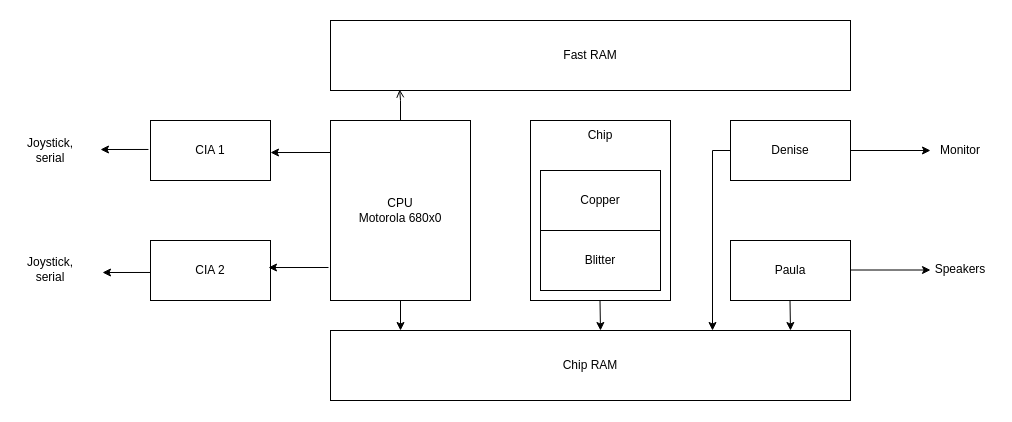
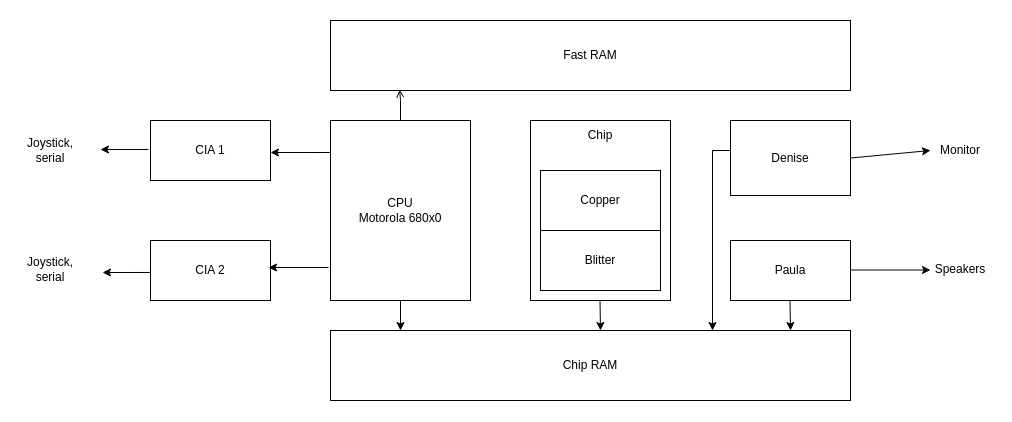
  <mxCell id="0" />
  <mxCell id="1" parent="0" />
  <mxCell id="2" value="" style="rounded=0;whiteSpace=wrap;html=1;" vertex="1" parent="1"><mxGeometry x="530" y="120" width="140" height="180" as="geometry" /></mxCell>
  <mxCell id="3" style="edgeStyle=orthogonalEdgeStyle;rounded=0;orthogonalLoop=1;jettySize=auto;html=1;entryX=0.133;entryY=0.986;entryDx=0;entryDy=0;entryPerimeter=0;endArrow=open;" edge="1" parent="1" source="4" target="5"><mxGeometry relative="1" as="geometry" /></mxCell>
  <mxCell id="4" value="&lt;div&gt;CPU&lt;/div&gt;&lt;div&gt;Motorola 680x0&lt;br&gt;&lt;/div&gt;" style="rounded=0;whiteSpace=wrap;html=1;" vertex="1" parent="1"><mxGeometry x="330" y="120" width="140" height="180" as="geometry" /></mxCell>
  <mxCell id="5" value="Fast RAM" style="rounded=0;whiteSpace=wrap;html=1;" vertex="1" parent="1"><mxGeometry x="330" y="20" width="520" height="70" as="geometry" /></mxCell>
  <mxCell id="6" value="Chip RAM" style="rounded=0;whiteSpace=wrap;html=1;" vertex="1" parent="1"><mxGeometry x="330" y="330" width="520" height="70" as="geometry" /></mxCell>
  <mxCell id="7" value="Copper" style="rounded=0;whiteSpace=wrap;html=1;" vertex="1" parent="1"><mxGeometry x="540" y="170" width="120" height="60" as="geometry" /></mxCell>
  <mxCell id="8" value="Blitter" style="rounded=0;whiteSpace=wrap;html=1;" vertex="1" parent="1"><mxGeometry x="540" y="230" width="120" height="60" as="geometry" /></mxCell>
  <mxCell id="9" value="Chip" style="text;html=1;strokeColor=none;fillColor=none;align=center;verticalAlign=middle;whiteSpace=wrap;rounded=0;" vertex="1" parent="1"><mxGeometry x="570" y="120" width="60" height="30" as="geometry" /></mxCell>
  <mxCell id="10" style="edgeStyle=orthogonalEdgeStyle;rounded=0;orthogonalLoop=1;jettySize=auto;html=1;exitX=0;exitY=0.5;exitDx=0;exitDy=0;" edge="1" parent="1" source="11"><mxGeometry relative="1" as="geometry"><mxPoint x="712" y="330" as="targetPoint" /><Array as="points"><mxPoint x="712" y="150" /></Array></mxGeometry></mxCell>
- <mxCell id="11" value="Denise" style="rounded=0;whiteSpace=wrap;html=1;" vertex="1" parent="1"><mxGeometry x="730" y="120" width="120" height="60" as="geometry" /></mxCell>
+ <mxCell id="11" value="Denise" style="rounded=0;whiteSpace=wrap;html=1;" vertex="1" parent="1"><mxGeometry x="730" y="120" width="120" height="75" as="geometry" /></mxCell>
  <mxCell id="12" value="Paula" style="rounded=0;whiteSpace=wrap;html=1;" vertex="1" parent="1"><mxGeometry x="730" y="240" width="120" height="60" as="geometry" /></mxCell>
  <mxCell id="13" value="" style="endArrow=classic;html=1;rounded=0;exitX=1;exitY=0.5;exitDx=0;exitDy=0;" edge="1" parent="1" source="11"><mxGeometry width="50" height="50" relative="1" as="geometry"><mxPoint x="910" y="160" as="sourcePoint" /><mxPoint x="930" y="150" as="targetPoint" /></mxGeometry></mxCell>
  <mxCell id="14" value="" style="endArrow=classic;html=1;rounded=0;exitX=1;exitY=0.5;exitDx=0;exitDy=0;" edge="1" parent="1"><mxGeometry width="50" height="50" relative="1" as="geometry"><mxPoint x="850" y="269.5" as="sourcePoint" /><mxPoint x="930" y="269.5" as="targetPoint" /></mxGeometry></mxCell>
  <mxCell id="15" value="Monitor" style="text;html=1;strokeColor=none;fillColor=none;align=center;verticalAlign=middle;whiteSpace=wrap;rounded=0;" vertex="1" parent="1"><mxGeometry x="930" y="135" width="60" height="30" as="geometry" /></mxCell>
  <mxCell id="16" value="Speakers" style="text;html=1;strokeColor=none;fillColor=none;align=center;verticalAlign=middle;whiteSpace=wrap;rounded=0;" vertex="1" parent="1"><mxGeometry x="930" y="254" width="60" height="30" as="geometry" /></mxCell>
  <mxCell id="17" value="" style="endArrow=classic;html=1;rounded=0;" edge="1" parent="1"><mxGeometry width="50" height="50" relative="1" as="geometry"><mxPoint x="599.5" y="300" as="sourcePoint" /><mxPoint x="600" y="330" as="targetPoint" /></mxGeometry></mxCell>
  <mxCell id="18" value="" style="endArrow=classic;html=1;rounded=0;" edge="1" parent="1"><mxGeometry width="50" height="50" relative="1" as="geometry"><mxPoint x="789.5" y="300" as="sourcePoint" /><mxPoint x="790" y="330" as="targetPoint" /></mxGeometry></mxCell>
  <mxCell id="19" value="CIA 1" style="rounded=0;whiteSpace=wrap;html=1;" vertex="1" parent="1"><mxGeometry x="150" y="120" width="120" height="60" as="geometry" /></mxCell>
  <mxCell id="20" value="CIA 2" style="rounded=0;whiteSpace=wrap;html=1;" vertex="1" parent="1"><mxGeometry x="150" y="240" width="120" height="60" as="geometry" /></mxCell>
  <mxCell id="21" value="" style="endArrow=classic;html=1;rounded=0;entryX=1;entryY=0.667;entryDx=0;entryDy=0;entryPerimeter=0;" edge="1" parent="1"><mxGeometry width="50" height="50" relative="1" as="geometry"><mxPoint x="330" y="152" as="sourcePoint" /><mxPoint x="270" y="152.02" as="targetPoint" /></mxGeometry></mxCell>
  <mxCell id="22" value="" style="endArrow=classic;html=1;rounded=0;entryX=1;entryY=0.667;entryDx=0;entryDy=0;entryPerimeter=0;" edge="1" parent="1"><mxGeometry width="50" height="50" relative="1" as="geometry"><mxPoint x="328" y="267" as="sourcePoint" /><mxPoint x="268" y="267.02" as="targetPoint" /></mxGeometry></mxCell>
  <mxCell id="23" value="" style="endArrow=classic;html=1;rounded=0;exitX=-0.017;exitY=0.633;exitDx=0;exitDy=0;exitPerimeter=0;" edge="1" parent="1"><mxGeometry width="50" height="50" relative="1" as="geometry"><mxPoint x="147.96" y="148.98" as="sourcePoint" /><mxPoint x="100" y="149" as="targetPoint" /></mxGeometry></mxCell>
  <mxCell id="24" value="" style="endArrow=classic;html=1;rounded=0;exitX=-0.017;exitY=0.633;exitDx=0;exitDy=0;exitPerimeter=0;" edge="1" parent="1"><mxGeometry width="50" height="50" relative="1" as="geometry"><mxPoint x="149.96" y="271.98" as="sourcePoint" /><mxPoint x="102" y="272" as="targetPoint" /></mxGeometry></mxCell>
  <mxCell id="25" value="&lt;div&gt;Joystick,&lt;/div&gt;&lt;div&gt;serial&lt;br&gt;&lt;/div&gt;" style="text;html=1;strokeColor=none;fillColor=none;align=center;verticalAlign=middle;whiteSpace=wrap;rounded=0;" vertex="1" parent="1"><mxGeometry x="20" y="135" width="60" height="30" as="geometry" /></mxCell>
  <mxCell id="26" value="&lt;div&gt;Joystick,&lt;/div&gt;&lt;div&gt;serial&lt;br&gt;&lt;/div&gt;" style="text;html=1;strokeColor=none;fillColor=none;align=center;verticalAlign=middle;whiteSpace=wrap;rounded=0;" vertex="1" parent="1"><mxGeometry x="20" y="254" width="60" height="30" as="geometry" /></mxCell>
  <mxCell id="27" value="" style="endArrow=classic;html=1;rounded=0;exitX=0.5;exitY=1;exitDx=0;exitDy=0;" edge="1" parent="1" source="4"><mxGeometry width="50" height="50" relative="1" as="geometry"><mxPoint x="799.5" y="310" as="sourcePoint" /><mxPoint x="400" y="330" as="targetPoint" /></mxGeometry></mxCell>
